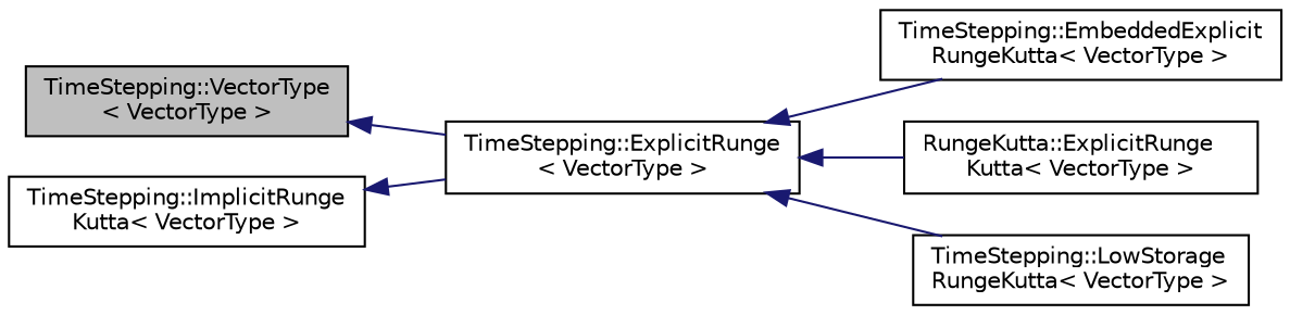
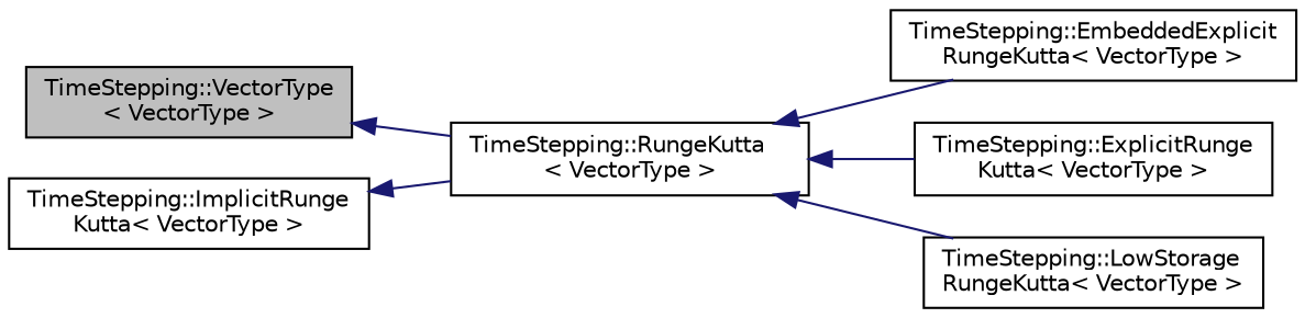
  digraph {
    rankdir=LR
    node [color=black fillcolor=white fontname=Helvetica fontsize=10 shape=record style=filled]
    edge [color=midnightblue dir=back fontname=Helvetica fontsize=10 labelfontname=Helvetica labelfontsize=10 style=solid]
    n1 [fillcolor=grey75 fontcolor=black height=0.2 label="TimeStepping::VectorType\l\< VectorType \>" width=0.4]
-   n2 [height=0.2 label="TimeStepping::ExplicitRunge\l\< VectorType \>" width=0.4]
+   n2 [height=0.2 label="TimeStepping::RungeKutta\l\< VectorType \>" width=0.4]
    n3 [height=0.2 label="TimeStepping::EmbeddedExplicit\lRungeKutta\< VectorType \>" width=0.4]
-   n4 [height=0.2 label="RungeKutta::ExplicitRunge\lKutta\< VectorType \>" width=0.4]
+   n4 [height=0.2 label="TimeStepping::ExplicitRunge\lKutta\< VectorType \>" width=0.4]
    n5 [height=0.2 label="TimeStepping::LowStorage\lRungeKutta\< VectorType \>" width=0.4]
    n6 [height=0.2 label="TimeStepping::ImplicitRunge\lKutta\< VectorType \>" width=0.4]
    n1 -> n2
    n2 -> n3
    n2 -> n4
    n2 -> n5
    n6 -> n2
  }
